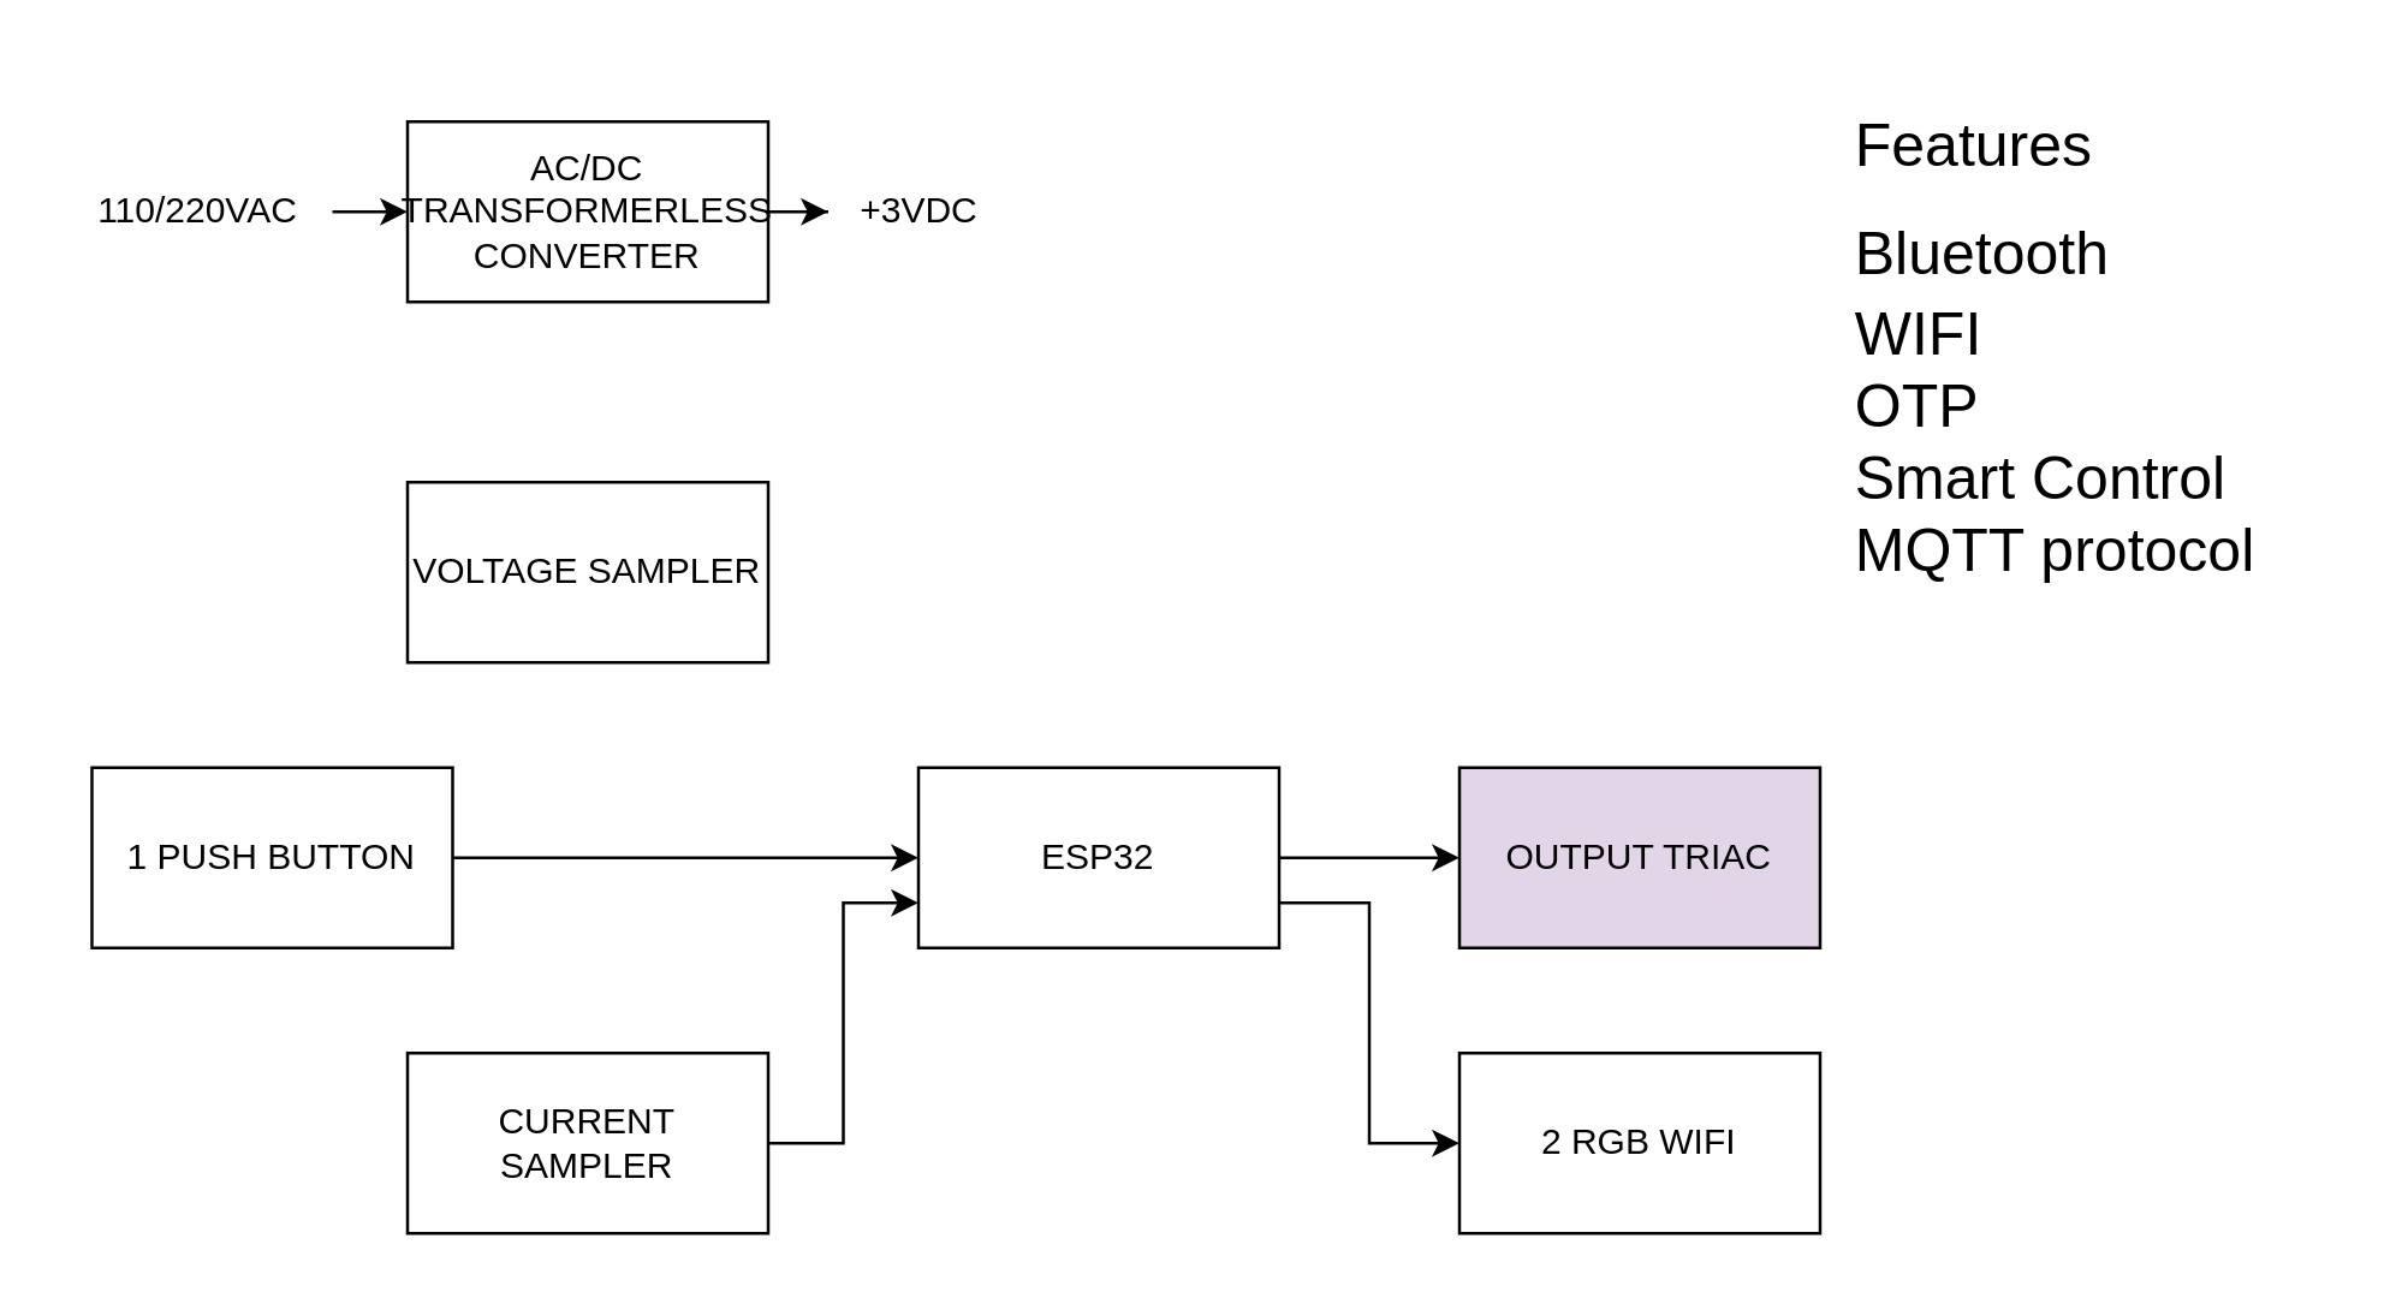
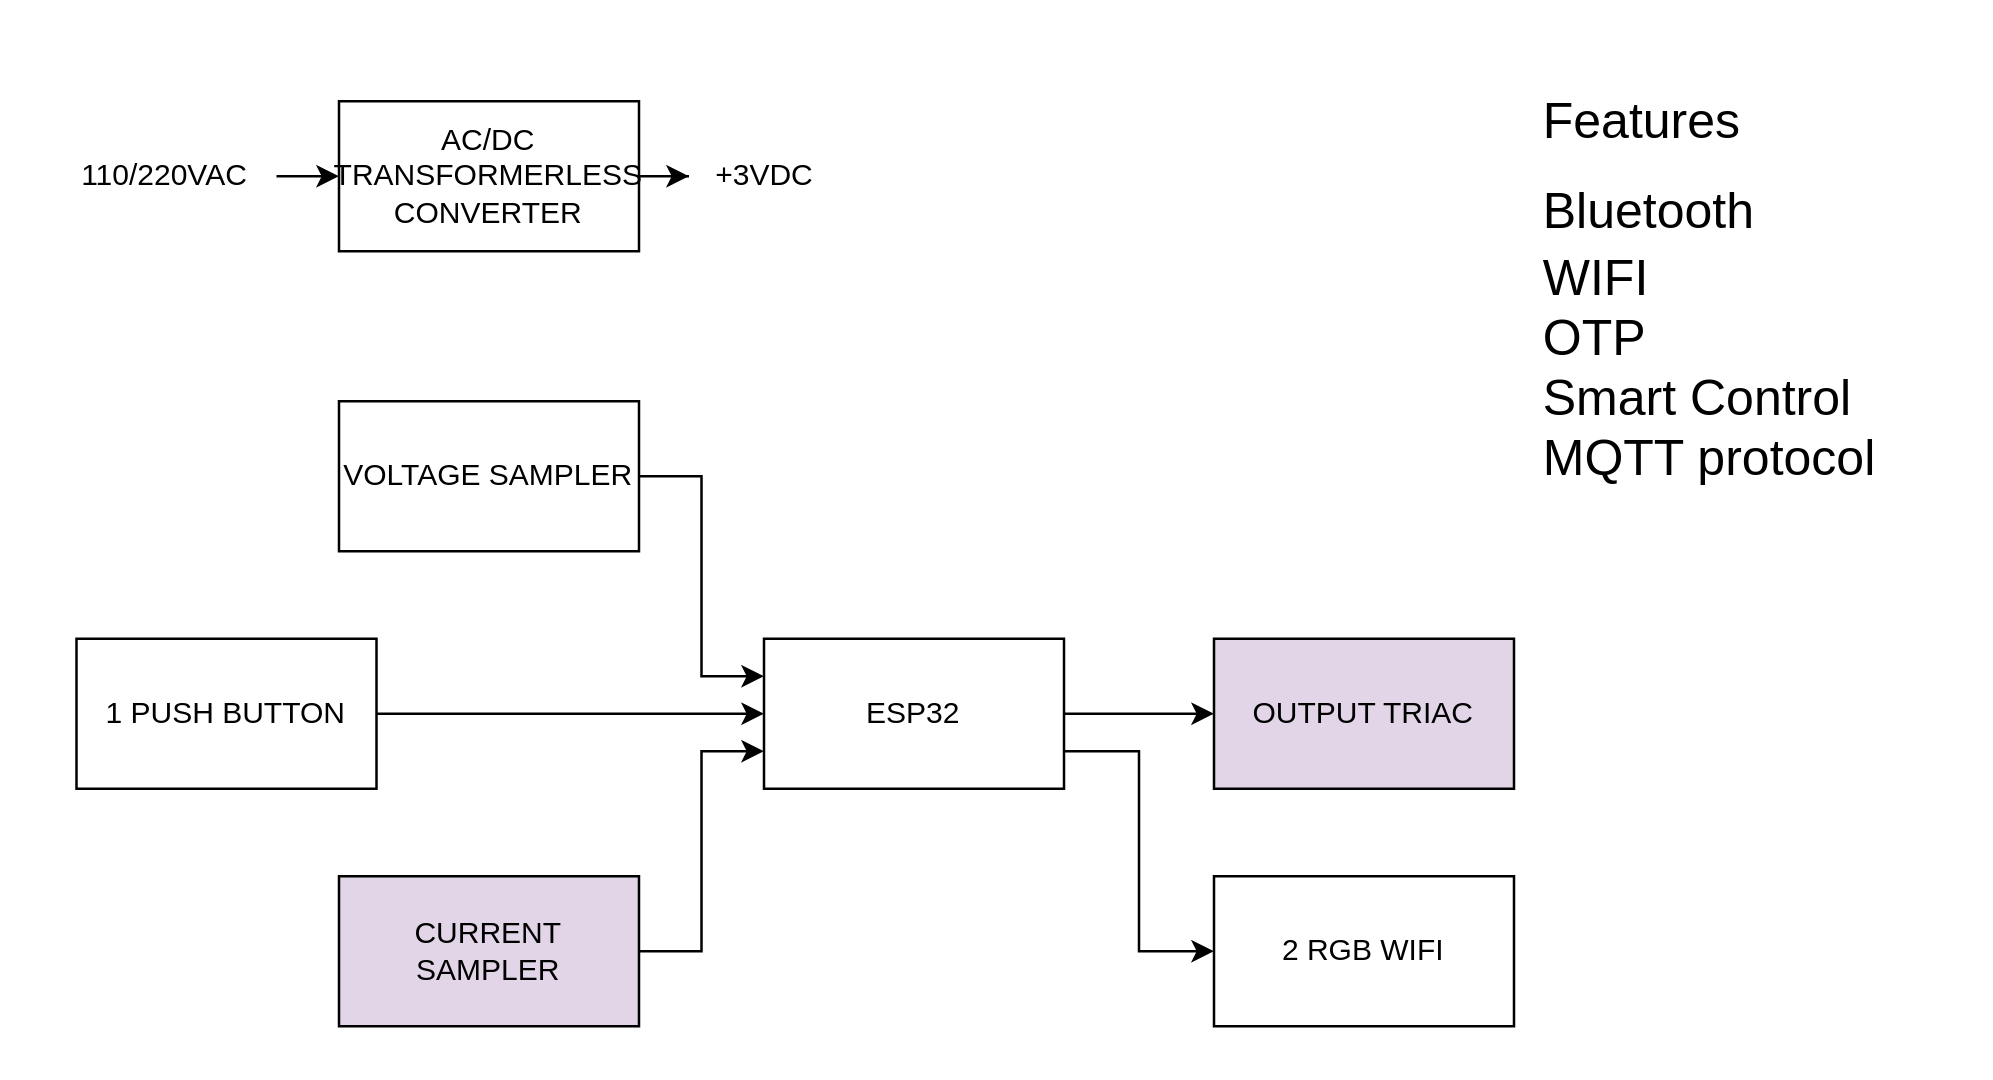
  <mxCell id="0" />
  <mxCell id="1" parent="0" />
  <mxCell id="2" style="edgeStyle=orthogonalEdgeStyle;rounded=0;orthogonalLoop=1;jettySize=auto;html=1;exitX=1;exitY=0.5;exitDx=0;exitDy=0;entryX=0;entryY=0.5;entryDx=0;entryDy=0;" edge="1" parent="1" source="4" target="9"><mxGeometry relative="1" as="geometry" /></mxCell>
  <mxCell id="3" style="edgeStyle=orthogonalEdgeStyle;rounded=0;orthogonalLoop=1;jettySize=auto;html=1;exitX=1;exitY=0.75;exitDx=0;exitDy=0;entryX=0;entryY=0.5;entryDx=0;entryDy=0;" edge="1" parent="1" source="4" target="10"><mxGeometry relative="1" as="geometry" /></mxCell>
  <mxCell id="4" value="ESP32" style="whiteSpace=wrap;html=1;" vertex="1" parent="1"><mxGeometry x="305" y="255" width="120" height="60" as="geometry" /></mxCell>
+ <mxCell id="5" style="edgeStyle=orthogonalEdgeStyle;rounded=0;orthogonalLoop=1;jettySize=auto;html=1;exitX=1;exitY=0.5;exitDx=0;exitDy=0;entryX=0;entryY=0.25;entryDx=0;entryDy=0;" edge="1" parent="1" source="6" target="4"><mxGeometry relative="1" as="geometry" /></mxCell>
  <mxCell id="6" value="VOLTAGE SAMPLER" style="whiteSpace=wrap;html=1;" vertex="1" parent="1"><mxGeometry x="135" y="160" width="120" height="60" as="geometry" /></mxCell>
  <mxCell id="7" style="edgeStyle=orthogonalEdgeStyle;rounded=0;orthogonalLoop=1;jettySize=auto;html=1;exitX=1;exitY=0.5;exitDx=0;exitDy=0;entryX=0;entryY=0.75;entryDx=0;entryDy=0;" edge="1" parent="1" source="8" target="4"><mxGeometry relative="1" as="geometry" /></mxCell>
- <mxCell id="8" value="CURRENT SAMPLER" style="whiteSpace=wrap;html=1;" vertex="1" parent="1"><mxGeometry x="135" y="350" width="120" height="60" as="geometry" /></mxCell>
+ <mxCell id="8" value="CURRENT SAMPLER" style="whiteSpace=wrap;html=1;fillColor=#e1d5e7;" vertex="1" parent="1"><mxGeometry x="135" y="350" width="120" height="60" as="geometry" /></mxCell>
  <mxCell id="9" value="OUTPUT TRIAC" style="whiteSpace=wrap;html=1;fillColor=#e1d5e7;" vertex="1" parent="1"><mxGeometry x="485" y="255" width="120" height="60" as="geometry" /></mxCell>
  <mxCell id="10" value="2 RGB WIFI" style="whiteSpace=wrap;html=1;" vertex="1" parent="1"><mxGeometry x="485" y="350" width="120" height="60" as="geometry" /></mxCell>
  <mxCell id="11" style="edgeStyle=orthogonalEdgeStyle;rounded=0;orthogonalLoop=1;jettySize=auto;html=1;exitX=1;exitY=0.5;exitDx=0;exitDy=0;entryX=0;entryY=0.5;entryDx=0;entryDy=0;" edge="1" parent="1" source="12" target="4"><mxGeometry relative="1" as="geometry" /></mxCell>
  <mxCell id="12" value="1 PUSH BUTTON" style="whiteSpace=wrap;html=1;" vertex="1" parent="1"><mxGeometry x="30" y="255" width="120" height="60" as="geometry" /></mxCell>
  <mxCell id="13" style="edgeStyle=orthogonalEdgeStyle;rounded=0;orthogonalLoop=1;jettySize=auto;html=1;exitX=1;exitY=0.5;exitDx=0;exitDy=0;" edge="1" parent="1" source="14" target="17"><mxGeometry relative="1" as="geometry" /></mxCell>
  <mxCell id="14" value="AC/DC TRANSFORMERLESS CONVERTER" style="whiteSpace=wrap;html=1;" vertex="1" parent="1"><mxGeometry x="135" y="40" width="120" height="60" as="geometry" /></mxCell>
  <mxCell id="15" style="edgeStyle=orthogonalEdgeStyle;rounded=0;orthogonalLoop=1;jettySize=auto;html=1;entryX=0;entryY=0.5;entryDx=0;entryDy=0;" edge="1" parent="1" source="16" target="14"><mxGeometry relative="1" as="geometry" /></mxCell>
  <mxCell id="16" value="110/220VAC" style="text;html=1;align=center;verticalAlign=middle;resizable=0;points=[];autosize=1;strokeColor=none;fillColor=none;" vertex="1" parent="1"><mxGeometry x="20" y="55" width="90" height="30" as="geometry" /></mxCell>
  <mxCell id="17" value="+3VDC" style="text;html=1;align=center;verticalAlign=middle;resizable=0;points=[];autosize=1;strokeColor=none;fillColor=none;" vertex="1" parent="1"><mxGeometry x="275" y="55" width="60" height="30" as="geometry" /></mxCell>
  <mxCell id="18" value="&lt;div style=&quot;&quot;&gt;&lt;span style=&quot;font-size: 20px; color: rgb(0, 0, 0); background-color: initial;&quot;&gt;Features&lt;/span&gt;&lt;/div&gt;&lt;font color=&quot;#000000&quot;&gt;&lt;div style=&quot;&quot;&gt;&lt;span style=&quot;font-size: 20px; background-color: initial;&quot;&gt;Bluetooth&lt;/span&gt;&lt;/div&gt;&lt;span style=&quot;font-size: 20px; line-height: 1.2;&quot;&gt;&lt;div style=&quot;&quot;&gt;&lt;span style=&quot;background-color: initial;&quot;&gt;WIFI&lt;/span&gt;&lt;/div&gt;&lt;div style=&quot;&quot;&gt;&lt;span style=&quot;background-color: initial;&quot;&gt;OTP&lt;/span&gt;&lt;/div&gt;&lt;div style=&quot;&quot;&gt;&lt;span style=&quot;background-color: initial;&quot;&gt;Smart Control&lt;/span&gt;&lt;/div&gt;&lt;div style=&quot;&quot;&gt;&lt;span style=&quot;background-color: initial;&quot;&gt;MQTT protocol&lt;/span&gt;&lt;/div&gt;&lt;/span&gt;&lt;/font&gt;" style="text;html=1;align=left;verticalAlign=middle;resizable=0;points=[];autosize=1;strokeColor=none;fillColor=none;fontSize=30;fontColor=#FF3333;" vertex="1" parent="1"><mxGeometry x="615" y="20" width="160" height="180" as="geometry" /></mxCell>
